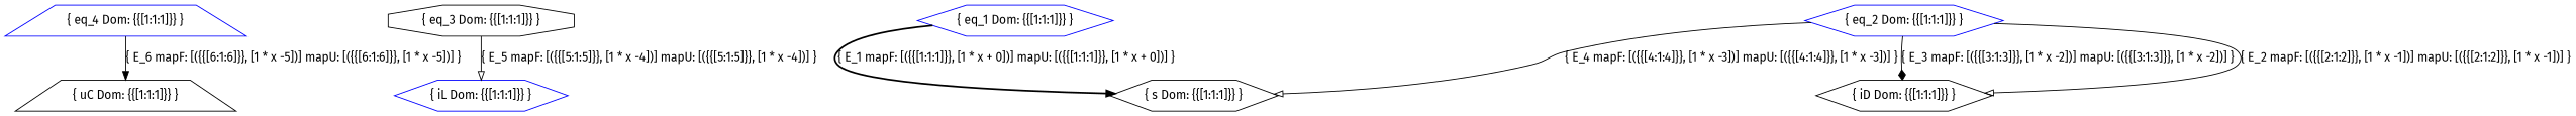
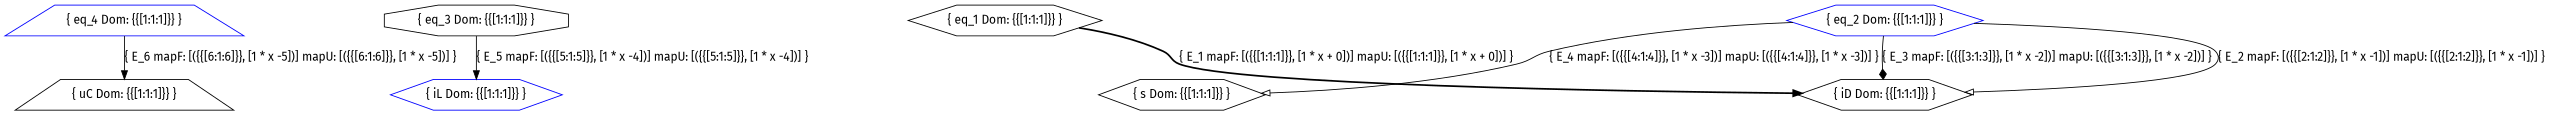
  digraph {
    fontname="Fira Sans"
    node [color=black fontname="Fira Sans" shape=hexagon]
    edge [arrowhead=onormal fontname="Fira Sans" style=solid]
    n1 [label="{ uC Dom: {{[1:1:1]}} }" shape=trapezium]
    n2 [color=blue label="{ iL Dom: {{[1:1:1]}} }"]
    n3 [label="{ iD Dom: {{[1:1:1]}} }"]
    n4 [label="{ s Dom: {{[1:1:1]}} }"]
-   n5 [color=blue label="{ eq_1 Dom: {{[1:1:1]}} }"]
+   n5 [label="{ eq_1 Dom: {{[1:1:1]}} }"]
    n6 [color=blue label="{ eq_2 Dom: {{[1:1:1]}} }"]
    n7 [label="{ eq_3 Dom: {{[1:1:1]}} }" shape=octagon]
    n8 [color=blue label="{ eq_4 Dom: {{[1:1:1]}} }" shape=trapezium]
-   n5 -> n4 [arrowhead=normal label="{ E_1 mapF: [({{[1:1:1]}}, [1 * x + 0])] mapU: [({{[1:1:1]}}, [1 * x + 0])] }" style=bold]
+   n5 -> n3 [arrowhead=normal label="{ E_1 mapF: [({{[1:1:1]}}, [1 * x + 0])] mapU: [({{[1:1:1]}}, [1 * x + 0])] }" style=bold]
    n6 -> n3 [label="{ E_2 mapF: [({{[2:1:2]}}, [1 * x -1])] mapU: [({{[2:1:2]}}, [1 * x -1])] }"]
    n6 -> n3 [arrowhead=diamond label="{ E_3 mapF: [({{[3:1:3]}}, [1 * x -2])] mapU: [({{[3:1:3]}}, [1 * x -2])] }"]
    n6 -> n4 [label="{ E_4 mapF: [({{[4:1:4]}}, [1 * x -3])] mapU: [({{[4:1:4]}}, [1 * x -3])] }"]
-   n7 -> n2 [label="{ E_5 mapF: [({{[5:1:5]}}, [1 * x -4])] mapU: [({{[5:1:5]}}, [1 * x -4])] }"]
+   n7 -> n2 [arrowhead=normal label="{ E_5 mapF: [({{[5:1:5]}}, [1 * x -4])] mapU: [({{[5:1:5]}}, [1 * x -4])] }"]
    n8 -> n1 [arrowhead=normal label="{ E_6 mapF: [({{[6:1:6]}}, [1 * x -5])] mapU: [({{[6:1:6]}}, [1 * x -5])] }"]
  }
